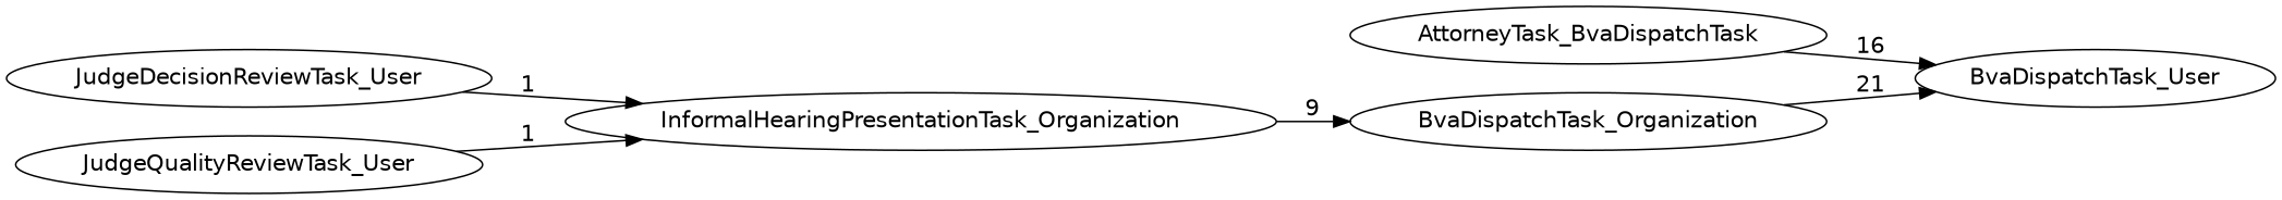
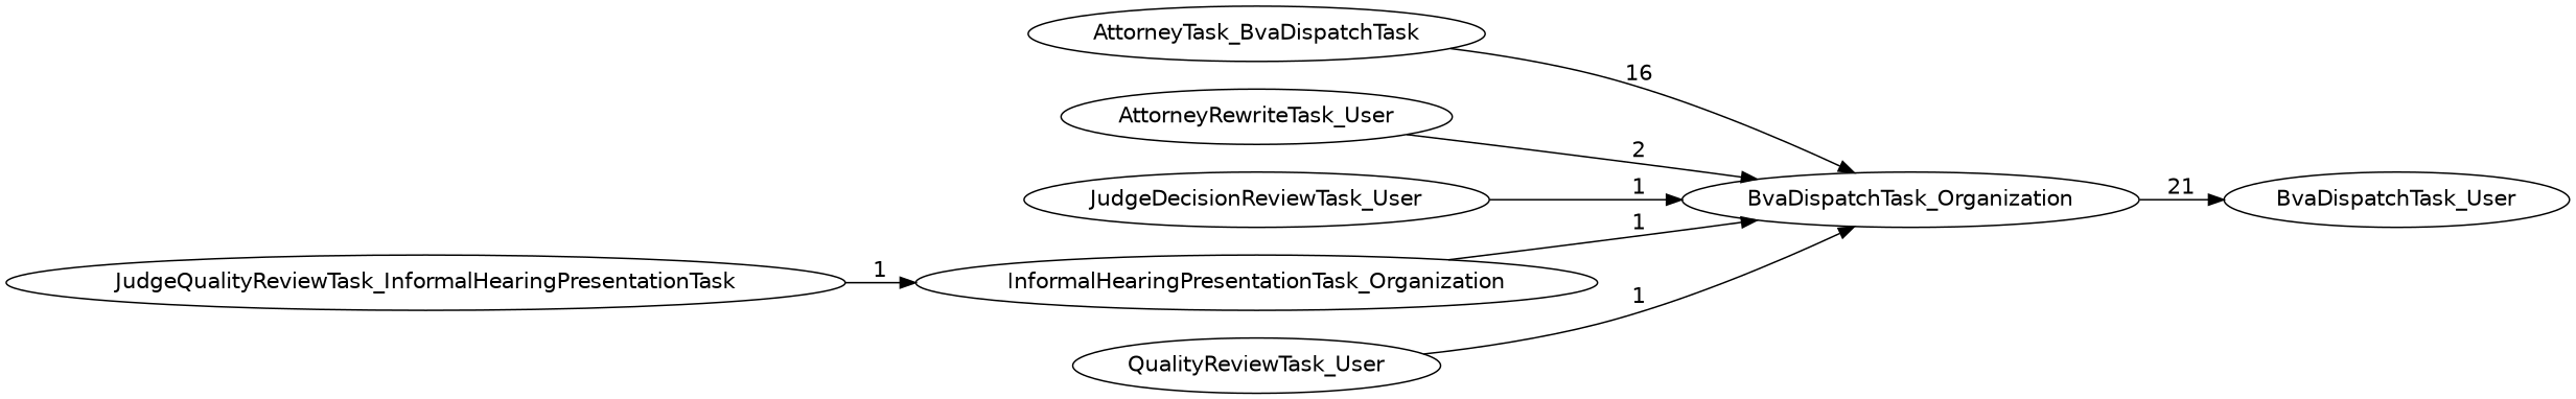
  digraph {
    fontname="DejaVu Sans"
    rankdir=LR
    node [fontname="DejaVu Sans"]
    edge [fontname="DejaVu Sans"]
    BvaDispatchTask_Organization
    BvaDispatchTask_User
    n3 [label=AttorneyTask_BvaDispatchTask]
+   AttorneyRewriteTask_User
    JudgeDecisionReviewTask_User
    InformalHearingPresentationTask_Organization
-   JudgeQualityReviewTask_User
+   JudgeQualityReviewTask_User [label=JudgeQualityReviewTask_InformalHearingPresentationTask]
+   QualityReviewTask_User
    BvaDispatchTask_Organization -> BvaDispatchTask_User [label=21]
-   n3 -> BvaDispatchTask_User [label=16]
-   JudgeDecisionReviewTask_User -> InformalHearingPresentationTask_Organization [label=1]
-   InformalHearingPresentationTask_Organization -> BvaDispatchTask_Organization [label=9]
+   n3 -> BvaDispatchTask_Organization [label=16]
+   AttorneyRewriteTask_User -> BvaDispatchTask_Organization [label=2]
+   JudgeDecisionReviewTask_User -> BvaDispatchTask_Organization [label=1]
+   InformalHearingPresentationTask_Organization -> BvaDispatchTask_Organization [label=1]
    JudgeQualityReviewTask_User -> InformalHearingPresentationTask_Organization [label=1]
+   QualityReviewTask_User -> BvaDispatchTask_Organization [label=1]
  }
